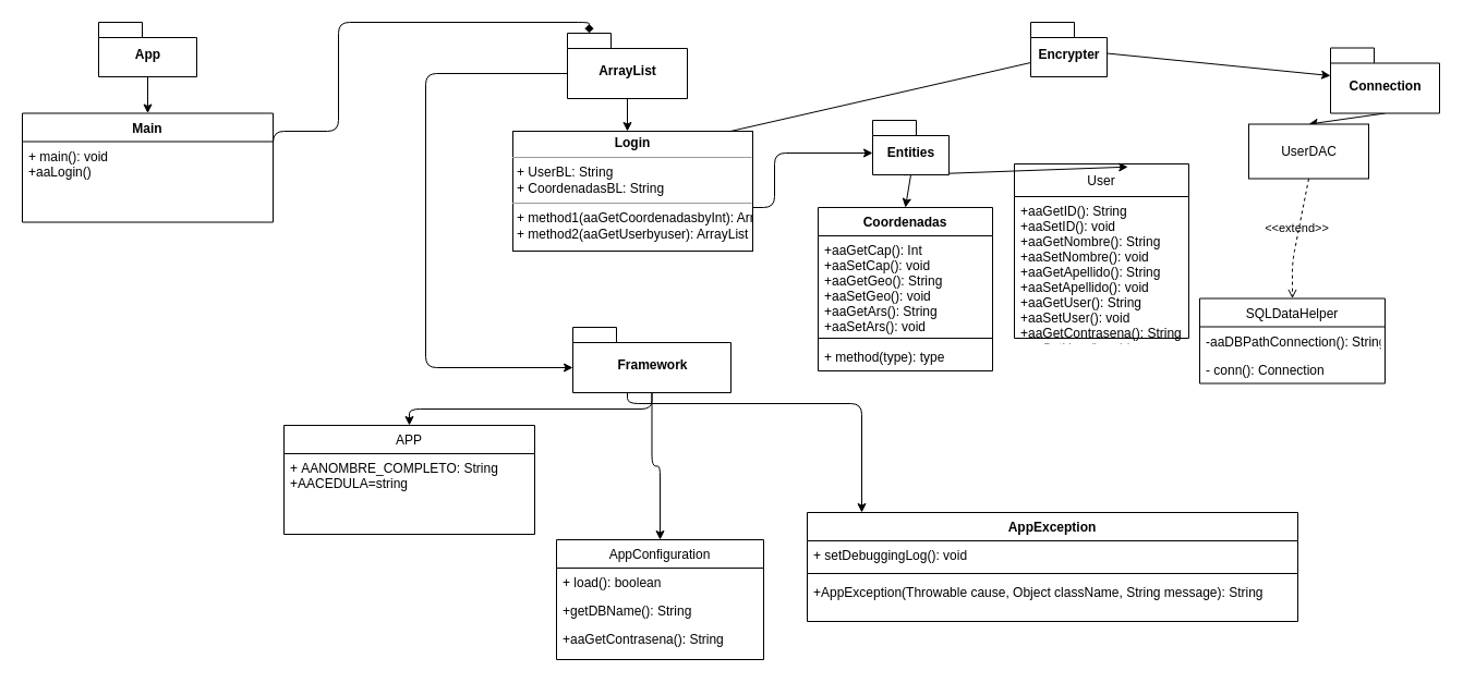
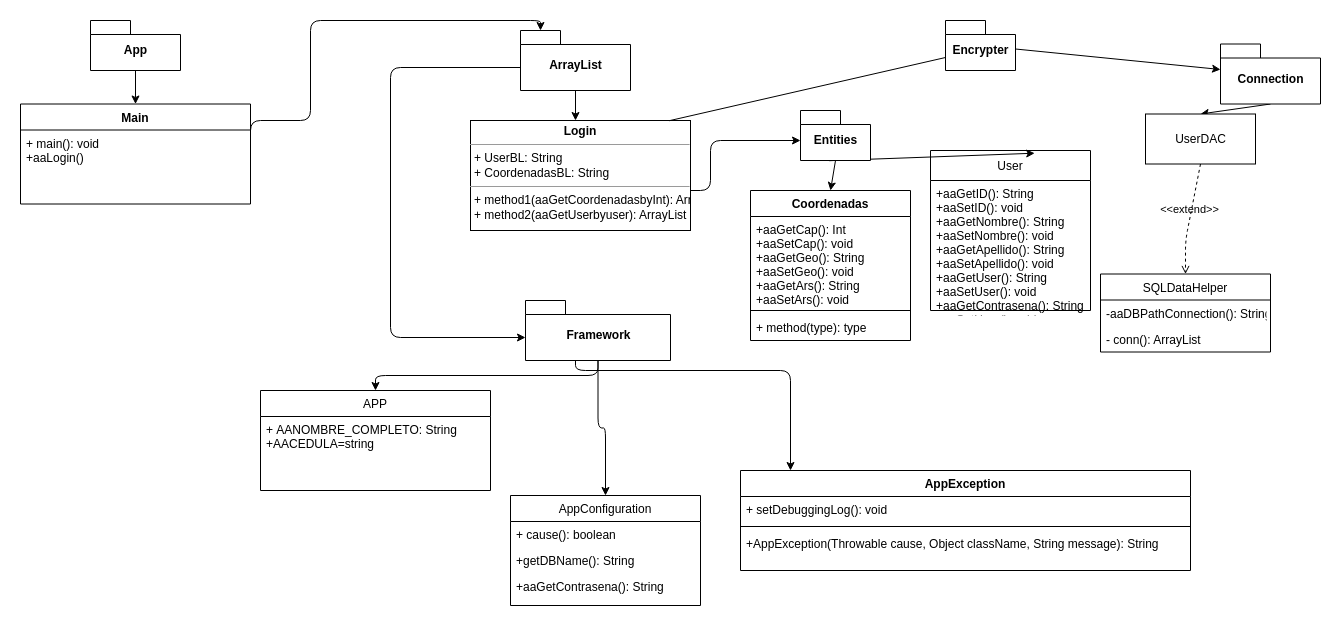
  <mxCell id="0" />
  <mxCell id="1" parent="0" />
  <mxCell id="2" value="" style="edgeStyle=none;html=1;" edge="1" parent="1" source="3"><mxGeometry relative="1" as="geometry"><mxPoint x="575" y="120" as="targetPoint" /></mxGeometry></mxCell>
  <mxCell id="3" value="ArrayList" style="shape=folder;fontStyle=1;spacingTop=10;tabWidth=40;tabHeight=14;tabPosition=left;html=1;" vertex="1" parent="1"><mxGeometry x="520" y="30" width="110" height="60" as="geometry" /></mxCell>
  <mxCell id="4" value="" style="edgeStyle=none;html=1;entryX=0.651;entryY=0.017;entryDx=0;entryDy=0;entryPerimeter=0;exitX=0.41;exitY=1.004;exitDx=0;exitDy=0;exitPerimeter=0;" edge="1" parent="1" source="6" target="7"><mxGeometry relative="1" as="geometry" /></mxCell>
  <mxCell id="5" value="" style="edgeStyle=none;html=1;entryX=0.5;entryY=0;entryDx=0;entryDy=0;exitX=0.5;exitY=1;exitDx=0;exitDy=0;exitPerimeter=0;" edge="1" parent="1" source="6" target="9"><mxGeometry relative="1" as="geometry"><Array as="points" /></mxGeometry></mxCell>
  <mxCell id="6" value="Entities" style="shape=folder;fontStyle=1;spacingTop=10;tabWidth=40;tabHeight=14;tabPosition=left;html=1;" vertex="1" parent="1"><mxGeometry x="800" y="110" width="70" height="50" as="geometry" /></mxCell>
  <mxCell id="7" value="User" style="swimlane;fontStyle=0;childLayout=stackLayout;horizontal=1;startSize=30;fillColor=none;horizontalStack=0;resizeParent=1;resizeParentMax=0;resizeLast=0;collapsible=1;marginBottom=0;" vertex="1" parent="1"><mxGeometry x="930" y="150" width="160" height="160" as="geometry" /></mxCell>
  <mxCell id="8" value="+aaGetID(): String&#10;+aaSetID(): void&#10;+aaGetNombre(): String&#10;+aaSetNombre(): void&#10;+aaGetApellido(): String&#10;+aaSetApellido(): void&#10;+aaGetUser(): String&#10;+aaSetUser(): void&#10;+aaGetContrasena(): String&#10;+aaSetUser(): void&#10;&#10;&#10;" style="text;strokeColor=none;fillColor=none;align=left;verticalAlign=top;spacingLeft=4;spacingRight=4;overflow=hidden;rotatable=0;points=[[0,0.5],[1,0.5]];portConstraint=eastwest;" vertex="1" parent="7"><mxGeometry y="30" width="160" height="130" as="geometry" /></mxCell>
  <mxCell id="9" value="Coordenadas" style="swimlane;fontStyle=1;align=center;verticalAlign=top;childLayout=stackLayout;horizontal=1;startSize=26;horizontalStack=0;resizeParent=1;resizeParentMax=0;resizeLast=0;collapsible=1;marginBottom=0;" vertex="1" parent="1"><mxGeometry x="750" y="190" width="160" height="150" as="geometry" /></mxCell>
  <mxCell id="10" value="+aaGetCap(): Int&#10;+aaSetCap(): void&#10;+aaGetGeo(): String&#10;+aaSetGeo(): void&#10;+aaGetArs(): String&#10;+aaSetArs(): void &#10;" style="text;strokeColor=none;fillColor=none;align=left;verticalAlign=top;spacingLeft=4;spacingRight=4;overflow=hidden;rotatable=0;points=[[0,0.5],[1,0.5]];portConstraint=eastwest;" vertex="1" parent="9"><mxGeometry y="26" width="160" height="90" as="geometry" /></mxCell>
  <mxCell id="11" value="" style="line;strokeWidth=1;fillColor=none;align=left;verticalAlign=middle;spacingTop=-1;spacingLeft=3;spacingRight=3;rotatable=0;labelPosition=right;points=[];portConstraint=eastwest;strokeColor=inherit;" vertex="1" parent="9"><mxGeometry y="116" width="160" height="8" as="geometry" /></mxCell>
  <mxCell id="12" value="+ method(type): type" style="text;strokeColor=none;fillColor=none;align=left;verticalAlign=top;spacingLeft=4;spacingRight=4;overflow=hidden;rotatable=0;points=[[0,0.5],[1,0.5]];portConstraint=eastwest;" vertex="1" parent="9"><mxGeometry y="124" width="160" height="26" as="geometry" /></mxCell>
  <mxCell id="13" style="edgeStyle=none;html=1;exitX=0.5;exitY=1;exitDx=0;exitDy=0;exitPerimeter=0;entryX=0.5;entryY=0;entryDx=0;entryDy=0;" edge="1" parent="1" source="14" target="17"><mxGeometry relative="1" as="geometry" /></mxCell>
  <mxCell id="14" value="Connection" style="shape=folder;fontStyle=1;spacingTop=10;tabWidth=40;tabHeight=14;tabPosition=left;html=1;" vertex="1" parent="1"><mxGeometry x="1220" y="43.5" width="100" height="60" as="geometry" /></mxCell>
  <mxCell id="15" value="&lt;p style=&quot;margin:0px;margin-top:4px;text-align:center;&quot;&gt;&lt;b&gt;Login&lt;/b&gt;&lt;/p&gt;&lt;hr size=&quot;1&quot;&gt;&lt;p style=&quot;margin:0px;margin-left:4px;&quot;&gt;+ UserBL: String&lt;br&gt;+ CoordenadasBL: String&lt;/p&gt;&lt;hr size=&quot;1&quot;&gt;&lt;p style=&quot;margin:0px;margin-left:4px;&quot;&gt;+ method1(aaGetCoordenadasbyInt&lt;span style=&quot;background-color: initial;&quot;&gt;): ArrayList&lt;/span&gt;&lt;/p&gt;&lt;p style=&quot;margin:0px;margin-left:4px;&quot;&gt;+ method2(aaGetUserbyuser): ArrayList&lt;/p&gt;" style="verticalAlign=top;align=left;overflow=fill;fontSize=12;fontFamily=Helvetica;html=1;" vertex="1" parent="1"><mxGeometry x="470" y="120" width="220" height="110" as="geometry" /></mxCell>
  <mxCell id="16" value="" style="endArrow=classic;html=1;" edge="1" parent="1"><mxGeometry width="50" height="50" relative="1" as="geometry"><mxPoint x="690" y="190" as="sourcePoint" /><mxPoint x="800" y="140" as="targetPoint" /><Array as="points"><mxPoint x="710" y="190" /><mxPoint x="710" y="140" /></Array></mxGeometry></mxCell>
  <mxCell id="17" value="UserDAC" style="html=1;" vertex="1" parent="1"><mxGeometry x="1145" y="113.5" width="110" height="50" as="geometry" /></mxCell>
  <mxCell id="18" value="&amp;lt;&amp;lt;extend&amp;gt;&amp;gt;" style="html=1;verticalAlign=bottom;labelBackgroundColor=none;endArrow=open;endFill=0;dashed=1;exitX=0.5;exitY=1;exitDx=0;exitDy=0;entryX=0.5;entryY=0;entryDx=0;entryDy=0;" edge="1" parent="1" source="17" target="19"><mxGeometry width="160" relative="1" as="geometry"><mxPoint x="1200" y="253.5" as="sourcePoint" /><mxPoint x="1280" y="273.5" as="targetPoint" /><Array as="points"><mxPoint x="1185" y="240" /></Array></mxGeometry></mxCell>
  <mxCell id="19" value="SQLDataHelper" style="swimlane;fontStyle=0;childLayout=stackLayout;horizontal=1;startSize=26;fillColor=none;horizontalStack=0;resizeParent=1;resizeParentMax=0;resizeLast=0;collapsible=1;marginBottom=0;" vertex="1" parent="1"><mxGeometry x="1100" y="273.5" width="170" height="78" as="geometry" /></mxCell>
  <mxCell id="20" value="-aaDBPathConnection(): String" style="text;strokeColor=none;fillColor=none;align=left;verticalAlign=top;spacingLeft=4;spacingRight=4;overflow=hidden;rotatable=0;points=[[0,0.5],[1,0.5]];portConstraint=eastwest;" vertex="1" parent="19"><mxGeometry y="26" width="170" height="26" as="geometry" /></mxCell>
- <mxCell id="21" value="- conn(): Connection" style="text;strokeColor=none;fillColor=none;align=left;verticalAlign=top;spacingLeft=4;spacingRight=4;overflow=hidden;rotatable=0;points=[[0,0.5],[1,0.5]];portConstraint=eastwest;" vertex="1" parent="19"><mxGeometry y="52" width="170" height="26" as="geometry" /></mxCell>
+ <mxCell id="21" value="- conn(): ArrayList" style="text;strokeColor=none;fillColor=none;align=left;verticalAlign=top;spacingLeft=4;spacingRight=4;overflow=hidden;rotatable=0;points=[[0,0.5],[1,0.5]];portConstraint=eastwest;" vertex="1" parent="19"><mxGeometry y="52" width="170" height="26" as="geometry" /></mxCell>
  <mxCell id="22" value="" style="endArrow=classic;html=1;exitX=0;exitY=0;exitDx=0;exitDy=37;exitPerimeter=0;entryX=0;entryY=0;entryDx=0;entryDy=37;entryPerimeter=0;" edge="1" parent="1" source="3" target="26"><mxGeometry width="50" height="50" relative="1" as="geometry"><mxPoint x="700" y="85" as="sourcePoint" /><mxPoint x="450" y="67" as="targetPoint" /><Array as="points"><mxPoint x="390" y="67" /><mxPoint x="390" y="337" /></Array></mxGeometry></mxCell>
  <mxCell id="23" style="edgeStyle=orthogonalEdgeStyle;html=1;exitX=0.5;exitY=1;exitDx=0;exitDy=0;exitPerimeter=0;entryX=0.5;entryY=0;entryDx=0;entryDy=0;" edge="1" parent="1" source="26" target="29"><mxGeometry relative="1" as="geometry" /></mxCell>
  <mxCell id="24" style="edgeStyle=orthogonalEdgeStyle;html=1;" edge="1" parent="1" source="26" target="33"><mxGeometry relative="1" as="geometry"><Array as="points"><mxPoint x="575" y="370" /><mxPoint x="790" y="370" /></Array></mxGeometry></mxCell>
  <mxCell id="25" style="edgeStyle=orthogonalEdgeStyle;html=1;exitX=0.5;exitY=1;exitDx=0;exitDy=0;exitPerimeter=0;entryX=0.5;entryY=0;entryDx=0;entryDy=0;" edge="1" parent="1" source="26" target="27"><mxGeometry relative="1" as="geometry" /></mxCell>
  <mxCell id="26" value="Framework" style="shape=folder;fontStyle=1;spacingTop=10;tabWidth=40;tabHeight=14;tabPosition=left;html=1;" vertex="1" parent="1"><mxGeometry x="525" y="300" width="145" height="60" as="geometry" /></mxCell>
  <mxCell id="27" value="APP" style="swimlane;fontStyle=0;childLayout=stackLayout;horizontal=1;startSize=26;fillColor=none;horizontalStack=0;resizeParent=1;resizeParentMax=0;resizeLast=0;collapsible=1;marginBottom=0;" vertex="1" parent="1"><mxGeometry x="260" y="390" width="230" height="100" as="geometry"><mxRectangle x="75" y="380" width="60" height="30" as="alternateBounds" /></mxGeometry></mxCell>
  <mxCell id="28" value="+ AANOMBRE_COMPLETO: String&#10;+AACEDULA=string &#10;&#10;" style="text;strokeColor=none;fillColor=none;align=left;verticalAlign=top;spacingLeft=4;spacingRight=4;overflow=hidden;rotatable=0;points=[[0,0.5],[1,0.5]];portConstraint=eastwest;" vertex="1" parent="27"><mxGeometry y="26" width="230" height="74" as="geometry" /></mxCell>
  <mxCell id="29" value="AppConfiguration" style="swimlane;fontStyle=0;childLayout=stackLayout;horizontal=1;startSize=26;fillColor=none;horizontalStack=0;resizeParent=1;resizeParentMax=0;resizeLast=0;collapsible=1;marginBottom=0;" vertex="1" parent="1"><mxGeometry x="510" y="495" width="190" height="110" as="geometry" /></mxCell>
- <mxCell id="30" value="+ load(): boolean" style="text;strokeColor=none;fillColor=none;align=left;verticalAlign=top;spacingLeft=4;spacingRight=4;overflow=hidden;rotatable=0;points=[[0,0.5],[1,0.5]];portConstraint=eastwest;" vertex="1" parent="29"><mxGeometry y="26" width="190" height="26" as="geometry" /></mxCell>
+ <mxCell id="30" value="+ cause(): boolean" style="text;strokeColor=none;fillColor=none;align=left;verticalAlign=top;spacingLeft=4;spacingRight=4;overflow=hidden;rotatable=0;points=[[0,0.5],[1,0.5]];portConstraint=eastwest;" vertex="1" parent="29"><mxGeometry y="26" width="190" height="26" as="geometry" /></mxCell>
  <mxCell id="31" value="+getDBName(): String" style="text;strokeColor=none;fillColor=none;align=left;verticalAlign=top;spacingLeft=4;spacingRight=4;overflow=hidden;rotatable=0;points=[[0,0.5],[1,0.5]];portConstraint=eastwest;" vertex="1" parent="29"><mxGeometry y="52" width="190" height="26" as="geometry" /></mxCell>
  <mxCell id="32" value="+aaGetContrasena(): String" style="text;strokeColor=none;fillColor=none;align=left;verticalAlign=top;spacingLeft=4;spacingRight=4;overflow=hidden;rotatable=0;points=[[0,0.5],[1,0.5]];portConstraint=eastwest;" vertex="1" parent="29"><mxGeometry y="78" width="190" height="32" as="geometry" /></mxCell>
  <mxCell id="33" value="AppException" style="swimlane;fontStyle=1;align=center;verticalAlign=top;childLayout=stackLayout;horizontal=1;startSize=26;horizontalStack=0;resizeParent=1;resizeParentMax=0;resizeLast=0;collapsible=1;marginBottom=0;" vertex="1" parent="1"><mxGeometry x="740" y="470" width="450" height="100" as="geometry" /></mxCell>
  <mxCell id="34" value="+ setDebuggingLog(): void" style="text;strokeColor=none;fillColor=none;align=left;verticalAlign=top;spacingLeft=4;spacingRight=4;overflow=hidden;rotatable=0;points=[[0,0.5],[1,0.5]];portConstraint=eastwest;" vertex="1" parent="33"><mxGeometry y="26" width="450" height="26" as="geometry" /></mxCell>
  <mxCell id="35" value="" style="line;strokeWidth=1;fillColor=none;align=left;verticalAlign=middle;spacingTop=-1;spacingLeft=3;spacingRight=3;rotatable=0;labelPosition=right;points=[];portConstraint=eastwest;strokeColor=inherit;" vertex="1" parent="33"><mxGeometry y="52" width="450" height="8" as="geometry" /></mxCell>
  <mxCell id="36" value="+AppException(Throwable cause, Object className, String message): String" style="text;strokeColor=none;fillColor=none;align=left;verticalAlign=top;spacingLeft=4;spacingRight=4;overflow=hidden;rotatable=0;points=[[0,0.5],[1,0.5]];portConstraint=eastwest;" vertex="1" parent="33"><mxGeometry y="60" width="450" height="40" as="geometry" /></mxCell>
  <mxCell id="37" value="Main" style="swimlane;fontStyle=1;align=center;verticalAlign=top;childLayout=stackLayout;horizontal=1;startSize=26;horizontalStack=0;resizeParent=1;resizeParentMax=0;resizeLast=0;collapsible=1;marginBottom=0;" vertex="1" parent="1"><mxGeometry x="20" y="103.5" width="230" height="100" as="geometry" /></mxCell>
  <mxCell id="38" value="+ main(): void&#10;+aaLogin()&#10;&#10;" style="text;strokeColor=none;fillColor=none;align=left;verticalAlign=top;spacingLeft=4;spacingRight=4;overflow=hidden;rotatable=0;points=[[0,0.5],[1,0.5]];portConstraint=eastwest;" vertex="1" parent="37"><mxGeometry y="26" width="230" height="74" as="geometry" /></mxCell>
  <mxCell id="39" value="App" style="shape=folder;fontStyle=1;spacingTop=10;tabWidth=40;tabHeight=14;tabPosition=left;html=1;" vertex="1" parent="1"><mxGeometry x="90" y="20" width="90" height="50" as="geometry" /></mxCell>
  <mxCell id="40" value="" style="endArrow=classic;html=1;exitX=0.5;exitY=1;exitDx=0;exitDy=0;exitPerimeter=0;entryX=0.5;entryY=0;entryDx=0;entryDy=0;" edge="1" parent="1" source="39" target="37"><mxGeometry width="50" height="50" relative="1" as="geometry"><mxPoint x="440" y="90" as="sourcePoint" /><mxPoint x="490" y="40" as="targetPoint" /></mxGeometry></mxCell>
- <mxCell id="41" style="edgeStyle=orthogonalEdgeStyle;html=1;exitX=1;exitY=0.5;exitDx=0;exitDy=0;entryX=0;entryY=0;entryDx=20;entryDy=0;entryPerimeter=0;endArrow=diamond;" edge="1" parent="1" source="38" target="3"><mxGeometry relative="1" as="geometry"><Array as="points"><mxPoint x="250" y="120" /><mxPoint x="310" y="120" /><mxPoint x="310" y="20" /><mxPoint x="540" y="20" /></Array></mxGeometry></mxCell>
+ <mxCell id="41" style="edgeStyle=orthogonalEdgeStyle;html=1;exitX=1;exitY=0.5;exitDx=0;exitDy=0;entryX=0;entryY=0;entryDx=20;entryDy=0;entryPerimeter=0;" edge="1" parent="1" source="38" target="3"><mxGeometry relative="1" as="geometry"><Array as="points"><mxPoint x="250" y="120" /><mxPoint x="310" y="120" /><mxPoint x="310" y="20" /><mxPoint x="540" y="20" /></Array></mxGeometry></mxCell>
  <mxCell id="42" value="" style="endArrow=none;html=1;entryX=0;entryY=0;entryDx=0;entryDy=37;entryPerimeter=0;exitX=0.903;exitY=0.002;exitDx=0;exitDy=0;exitPerimeter=0;" edge="1" parent="1" source="15" target="44"><mxGeometry width="50" height="50" relative="1" as="geometry"><mxPoint x="668.66" y="120.22" as="sourcePoint" /><mxPoint x="1220" y="80.5" as="targetPoint" /><Array as="points" /></mxGeometry></mxCell>
  <mxCell id="43" style="edgeStyle=none;html=1;entryX=0;entryY=0;entryDx=0;entryDy=25.5;entryPerimeter=0;" edge="1" parent="1" source="44" target="14"><mxGeometry relative="1" as="geometry" /></mxCell>
  <mxCell id="44" value="Encrypter" style="shape=folder;fontStyle=1;spacingTop=10;tabWidth=40;tabHeight=14;tabPosition=left;html=1;" vertex="1" parent="1"><mxGeometry x="945" y="20" width="70" height="50" as="geometry" /></mxCell>
